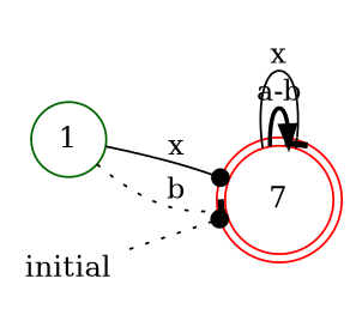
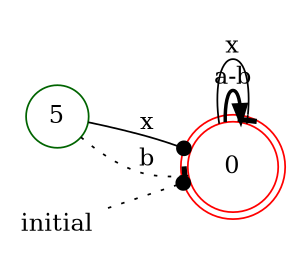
  digraph {
    rankdir=LR
    node [color=red]
    edge [arrowhead=tee style=solid]
-   0 [shape=doublecircle label=7]
-   1 [color=darkgreen shape=circle]
+   0 [shape=doublecircle]
+   1 [color=darkgreen shape=circle label=5]
    initial [shape=plaintext]
    0 -> 0 [arrowhead=normal label="a-b" style=bold]
    0 -> 0 [label=x]
    1 -> 0 [arrowhead=dot label=x]
    1 -> 0 [label=b style=dotted]
    initial -> 0 [arrowhead=dot style=dotted]
  }
